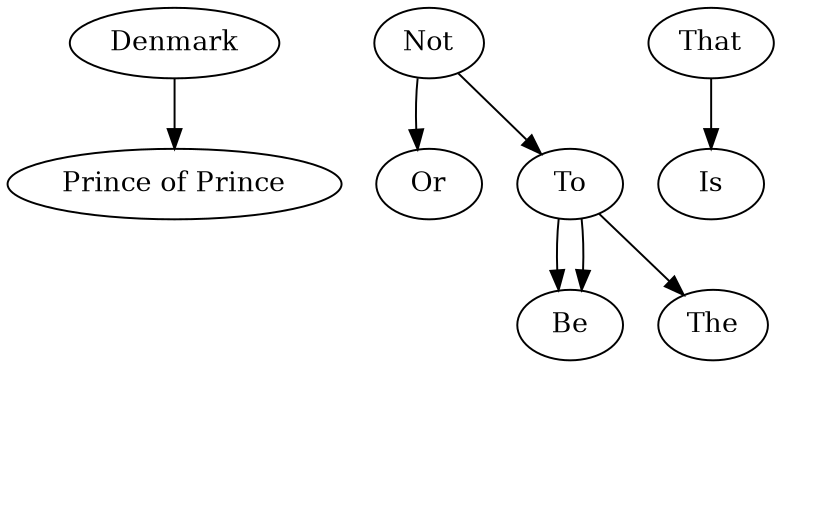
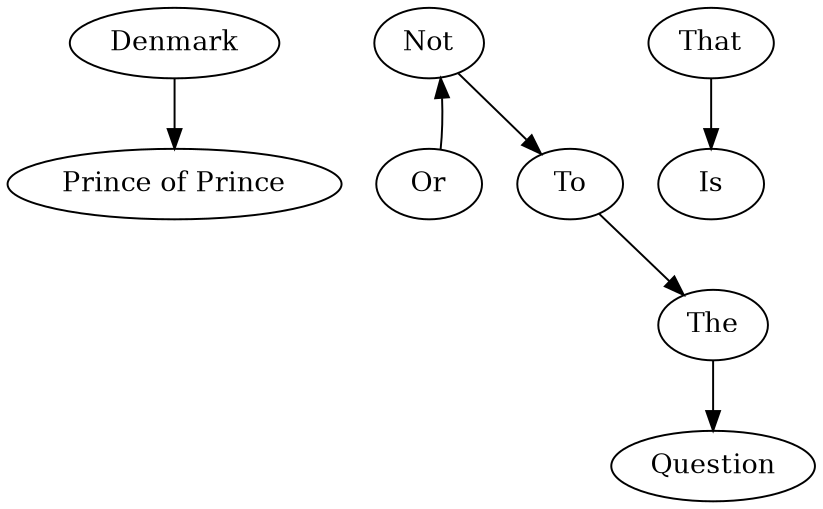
  digraph {
    n1 [label=Denmark]
    n2 [label="Prince of Prince"]
    To
-   Be
    The
    Or
    Not
    That
    Is
+   Question
    n1 -> n2
-   To -> Be
-   To -> Be
    To -> The
-   Not -> Or
+   The -> Question
+   Or -> Not
    Not -> To
    That -> Is
  }
